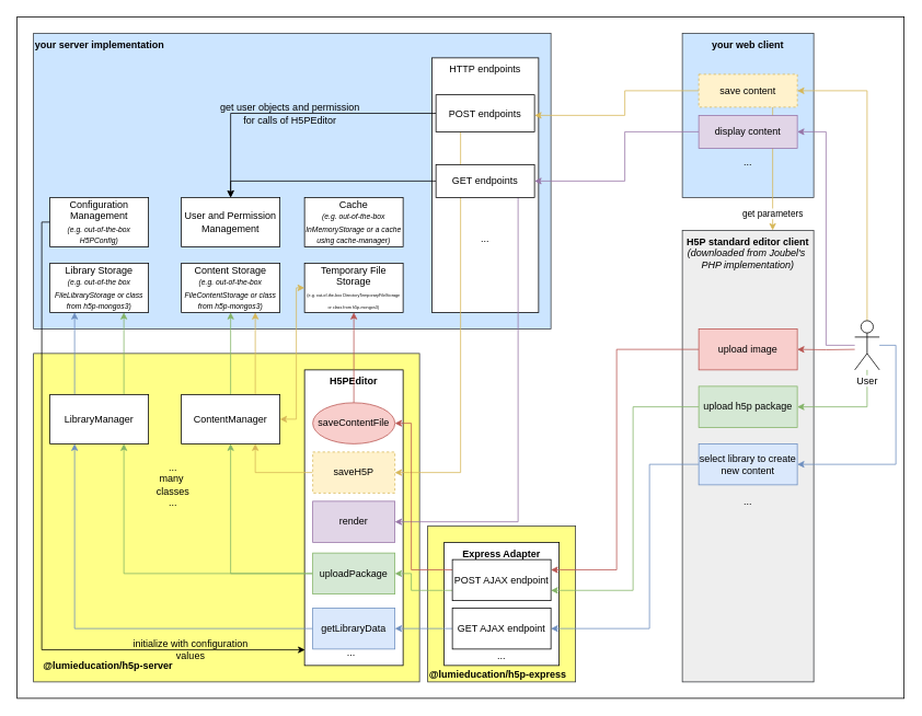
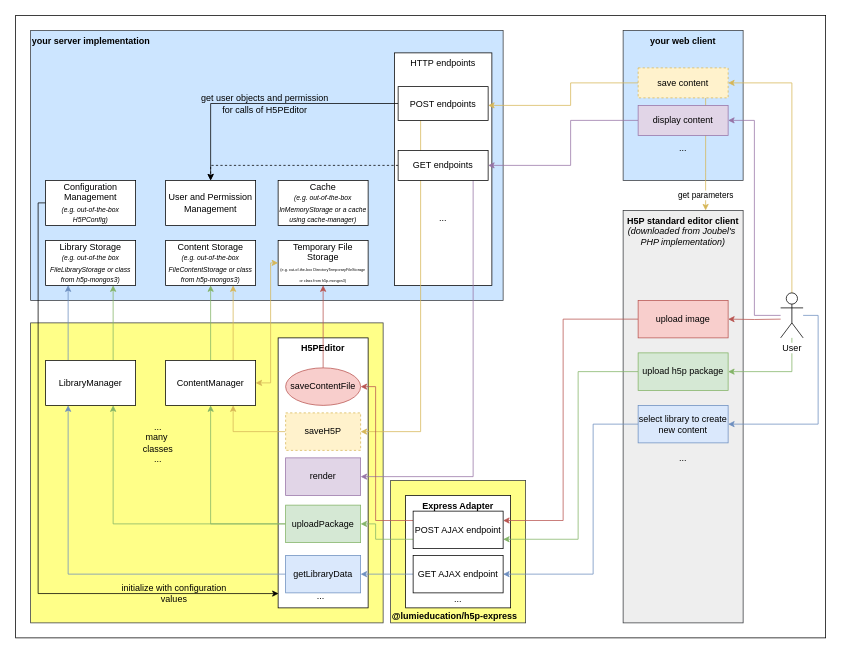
  <mxCell id="0" />
  <mxCell id="1" parent="0" />
  <mxCell id="2" value="" style="rounded=0;whiteSpace=wrap;html=1;labelBackgroundColor=none;align=center;" parent="1" vertex="1"><mxGeometry x="20" y="20" width="1080" height="830" as="geometry" /></mxCell>
  <mxCell id="3" value="&lt;b&gt;@lumieducation/h5p-express&lt;/b&gt;" style="rounded=0;whiteSpace=wrap;html=1;fillColor=#ffff88;strokeColor=#36393d;align=left;verticalAlign=bottom;" vertex="1" parent="1"><mxGeometry x="520" y="640" width="180" height="190" as="geometry" /></mxCell>
  <mxCell id="4" value="" style="rounded=0;whiteSpace=wrap;html=1;fillColor=#ffff88;strokeColor=#36393d;" parent="1" vertex="1"><mxGeometry x="40" y="430" width="470" height="400" as="geometry" /></mxCell>
  <mxCell id="5" value="&lt;b&gt;Express Adapter&lt;/b&gt;" style="rounded=0;whiteSpace=wrap;html=1;align=center;verticalAlign=top;" parent="1" vertex="1"><mxGeometry x="540" y="660" width="140" height="150" as="geometry" /></mxCell>
  <mxCell id="6" value="&lt;b&gt;H5P standard editor client&lt;/b&gt;&lt;br&gt;&lt;i&gt;(downloaded from Joubel's&amp;nbsp;&lt;br&gt;PHP implementation)&lt;/i&gt;" style="rounded=0;whiteSpace=wrap;html=1;align=center;verticalAlign=top;fillColor=#eeeeee;strokeColor=#36393d;" parent="1" vertex="1"><mxGeometry x="830" y="280" width="160" height="550" as="geometry" /></mxCell>
  <mxCell id="7" value="&lt;b&gt;your server implementation&lt;/b&gt;" style="rounded=0;whiteSpace=wrap;html=1;align=left;verticalAlign=top;fillColor=#cce5ff;strokeColor=#36393d;" parent="1" vertex="1"><mxGeometry x="40" y="40" width="630" height="360" as="geometry" /></mxCell>
- <mxCell id="8" value="&lt;b&gt;@lumieducation/h5p-server&lt;/b&gt;" style="text;html=1;strokeColor=none;fillColor=none;align=left;verticalAlign=middle;whiteSpace=wrap;rounded=0;" parent="1" vertex="1"><mxGeometry x="50" y="800" width="240" height="20" as="geometry" /></mxCell>
  <mxCell id="9" value="Library Storage&lt;br&gt;&lt;i&gt;&lt;font style=&quot;font-size: 9px&quot;&gt;(e.g. out-of-the box FileLibraryStorage or class from h5p-mongos3)&lt;/font&gt;&lt;/i&gt;" style="rounded=0;whiteSpace=wrap;html=1;" parent="1" vertex="1"><mxGeometry x="60" y="320" width="120" height="60" as="geometry" /></mxCell>
  <mxCell id="10" value="Content Storage&lt;br&gt;&lt;i&gt;&lt;font style=&quot;font-size: 9px&quot;&gt;(e.g. out-of-the-box FileContentStorage&amp;nbsp;&lt;/font&gt;&lt;/i&gt;&lt;i&gt;&lt;font style=&quot;font-size: 9px&quot;&gt;or class from h5p-mongos3)&lt;/font&gt;&lt;/i&gt;" style="rounded=0;whiteSpace=wrap;html=1;" parent="1" vertex="1"><mxGeometry x="220" y="320" width="120" height="60" as="geometry" /></mxCell>
  <mxCell id="11" value="Temporary File Storage &lt;br&gt;&lt;span style=&quot;line-height: 80%&quot;&gt;&lt;font style=&quot;font-size: 5px&quot;&gt;(e.g. out-of-the-box DirectoryTemporaryFileStorage or class from h5p-mongos3)&lt;/font&gt;&lt;/span&gt;" style="rounded=0;whiteSpace=wrap;html=1;" parent="1" vertex="1"><mxGeometry x="370" y="320" width="120" height="60" as="geometry" /></mxCell>
  <mxCell id="12" style="edgeStyle=orthogonalEdgeStyle;rounded=0;orthogonalLoop=1;jettySize=auto;html=1;entryX=0.005;entryY=0.947;entryDx=0;entryDy=0;entryPerimeter=0;startArrow=none;startFill=0;" parent="1" source="14" target="27" edge="1"><mxGeometry relative="1" as="geometry"><Array as="points"><mxPoint x="50" y="270" /><mxPoint x="50" y="791" /></Array></mxGeometry></mxCell>
  <mxCell id="13" value="initialize with configuration&lt;br&gt;values" style="text;html=1;resizable=0;points=[];align=center;verticalAlign=middle;labelBackgroundColor=none;" parent="12" vertex="1" connectable="0"><mxGeometry x="0.165" y="3" relative="1" as="geometry"><mxPoint x="177" y="34" as="offset" /></mxGeometry></mxCell>
  <mxCell id="14" value="Configuration Management&lt;br&gt;&lt;font style=&quot;font-size: 9px&quot;&gt;&lt;i&gt;(e.g. out-of-the-box H5PConfig)&lt;/i&gt;&lt;/font&gt;" style="rounded=0;whiteSpace=wrap;html=1;align=center;" parent="1" vertex="1"><mxGeometry x="60" y="240" width="120" height="60" as="geometry" /></mxCell>
  <mxCell id="15" value="User and Permission Management" style="rounded=0;whiteSpace=wrap;html=1;align=center;" parent="1" vertex="1"><mxGeometry x="220" y="240" width="120" height="60" as="geometry" /></mxCell>
  <mxCell id="16" value="Cache&lt;br&gt;&lt;font style=&quot;font-size: 9px&quot;&gt;&lt;i&gt;(e.g. out-of-the-box InMemoryStorage or a cache using cache-manager)&lt;/i&gt;&lt;/font&gt;" style="rounded=0;whiteSpace=wrap;html=1;align=center;" parent="1" vertex="1"><mxGeometry x="370" y="240" width="120" height="60" as="geometry" /></mxCell>
  <mxCell id="17" value="HTTP endpoints" style="rounded=0;whiteSpace=wrap;html=1;align=center;verticalAlign=top;" parent="1" vertex="1"><mxGeometry x="525" y="70" width="130" height="310" as="geometry" /></mxCell>
  <mxCell id="18" value="&lt;b&gt;your web client&lt;/b&gt;" style="rounded=0;whiteSpace=wrap;html=1;align=center;verticalAlign=top;fillColor=#cce5ff;strokeColor=#36393d;" parent="1" vertex="1"><mxGeometry x="830" y="40" width="160" height="200" as="geometry" /></mxCell>
  <mxCell id="19" style="edgeStyle=orthogonalEdgeStyle;rounded=0;orthogonalLoop=1;jettySize=auto;html=1;entryX=1;entryY=0.5;entryDx=0;entryDy=0;fillColor=#f8cecc;strokeColor=#b85450;" parent="1" target="26" edge="1"><mxGeometry relative="1" as="geometry"><mxPoint x="1040" y="425" as="sourcePoint" /></mxGeometry></mxCell>
  <mxCell id="20" style="edgeStyle=orthogonalEdgeStyle;rounded=0;orthogonalLoop=1;jettySize=auto;html=1;entryX=1;entryY=0.5;entryDx=0;entryDy=0;fillColor=#fff2cc;strokeColor=#d6b656;exitX=0.5;exitY=0;exitDx=0;exitDy=0;exitPerimeter=0;" parent="1" source="24" target="41" edge="1"><mxGeometry relative="1" as="geometry" /></mxCell>
  <mxCell id="21" style="edgeStyle=orthogonalEdgeStyle;rounded=0;orthogonalLoop=1;jettySize=auto;html=1;entryX=1;entryY=0.5;entryDx=0;entryDy=0;startArrow=none;startFill=0;fillColor=#d5e8d4;strokeColor=#82b366;" parent="1" source="24" target="43" edge="1"><mxGeometry relative="1" as="geometry"><Array as="points"><mxPoint x="1055" y="495" /></Array></mxGeometry></mxCell>
  <mxCell id="22" style="edgeStyle=orthogonalEdgeStyle;rounded=0;orthogonalLoop=1;jettySize=auto;html=1;entryX=1;entryY=0.5;entryDx=0;entryDy=0;startArrow=none;startFill=0;fillColor=#dae8fc;strokeColor=#6c8ebf;" parent="1" source="24" target="51" edge="1"><mxGeometry relative="1" as="geometry"><Array as="points"><mxPoint x="1090" y="420" /><mxPoint x="1090" y="565" /></Array></mxGeometry></mxCell>
  <mxCell id="23" style="edgeStyle=orthogonalEdgeStyle;rounded=0;orthogonalLoop=1;jettySize=auto;html=1;entryX=1;entryY=0.5;entryDx=0;entryDy=0;startArrow=none;startFill=0;endArrow=classic;endFill=1;fillColor=#e1d5e7;strokeColor=#9673a6;" parent="1" source="24" target="55" edge="1"><mxGeometry relative="1" as="geometry" /></mxCell>
  <mxCell id="24" value="User" style="shape=umlActor;verticalLabelPosition=bottom;labelBackgroundColor=#ffffff;verticalAlign=top;html=1;outlineConnect=0;align=center;" parent="1" vertex="1"><mxGeometry x="1040" y="390" width="30" height="60" as="geometry" /></mxCell>
  <mxCell id="25" style="edgeStyle=orthogonalEdgeStyle;rounded=0;orthogonalLoop=1;jettySize=auto;html=1;exitX=0;exitY=0.5;exitDx=0;exitDy=0;fillColor=#f8cecc;strokeColor=#b85450;entryX=1;entryY=0.25;entryDx=0;entryDy=0;" parent="1" source="26" target="68" edge="1"><mxGeometry relative="1" as="geometry"><mxPoint x="640" y="693" as="targetPoint" /><Array as="points"><mxPoint x="750" y="425" /><mxPoint x="750" y="693" /></Array></mxGeometry></mxCell>
  <mxCell id="26" value="upload image" style="rounded=0;whiteSpace=wrap;html=1;align=center;fillColor=#f8cecc;strokeColor=#b85450;" parent="1" vertex="1"><mxGeometry x="850" y="400" width="120" height="50" as="geometry" /></mxCell>
  <mxCell id="27" value="&lt;b&gt;H5PEditor&lt;/b&gt;" style="rounded=0;whiteSpace=wrap;html=1;align=center;verticalAlign=top;" parent="1" vertex="1"><mxGeometry x="370" y="450" width="120" height="360" as="geometry" /></mxCell>
  <mxCell id="28" style="edgeStyle=orthogonalEdgeStyle;rounded=0;orthogonalLoop=1;jettySize=auto;html=1;entryX=0.5;entryY=1;entryDx=0;entryDy=0;fillColor=#f8cecc;strokeColor=#b85450;" parent="1" source="29" target="11" edge="1"><mxGeometry relative="1" as="geometry" /></mxCell>
  <mxCell id="29" value="saveContentFile" style="ellipse;whiteSpace=wrap;html=1;align=center;fillColor=#f8cecc;strokeColor=#b85450;" parent="1" vertex="1"><mxGeometry x="380" y="490" width="100" height="50" as="geometry" /></mxCell>
  <mxCell id="30" style="edgeStyle=orthogonalEdgeStyle;rounded=0;orthogonalLoop=1;jettySize=auto;html=1;exitX=0.25;exitY=1;exitDx=0;exitDy=0;entryX=1;entryY=0.5;entryDx=0;entryDy=0;fillColor=#fff2cc;strokeColor=#d6b656;" parent="1" source="60" target="38" edge="1"><mxGeometry relative="1" as="geometry"><Array as="points"><mxPoint x="560" y="575" /></Array></mxGeometry></mxCell>
  <mxCell id="31" style="edgeStyle=orthogonalEdgeStyle;rounded=0;orthogonalLoop=1;jettySize=auto;html=1;startArrow=none;startFill=0;" parent="1" source="60" target="15" edge="1"><mxGeometry relative="1" as="geometry" /></mxCell>
  <mxCell id="32" value="get user objects and permission &lt;br&gt;for calls of H5PEditor" style="text;html=1;resizable=0;points=[];align=center;verticalAlign=middle;labelBackgroundColor=none;" parent="31" vertex="1" connectable="0"><mxGeometry x="0.252" y="-3" relative="1" as="geometry"><mxPoint x="42" y="3" as="offset" /></mxGeometry></mxCell>
  <mxCell id="33" style="edgeStyle=orthogonalEdgeStyle;rounded=0;orthogonalLoop=1;jettySize=auto;html=1;entryX=0.75;entryY=1;entryDx=0;entryDy=0;exitX=0.75;exitY=0;exitDx=0;exitDy=0;fillColor=#fff2cc;strokeColor=#d6b656;" parent="1" source="36" target="10" edge="1"><mxGeometry relative="1" as="geometry" /></mxCell>
  <mxCell id="34" style="edgeStyle=orthogonalEdgeStyle;rounded=0;orthogonalLoop=1;jettySize=auto;html=1;entryX=0;entryY=0.5;entryDx=0;entryDy=0;fillColor=#fff2cc;strokeColor=#d6b656;startArrow=classic;startFill=1;" parent="1" source="36" target="11" edge="1"><mxGeometry relative="1" as="geometry"><Array as="points"><mxPoint x="360" y="510" /><mxPoint x="360" y="350" /></Array></mxGeometry></mxCell>
  <mxCell id="35" style="edgeStyle=orthogonalEdgeStyle;rounded=0;orthogonalLoop=1;jettySize=auto;html=1;entryX=0.5;entryY=1;entryDx=0;entryDy=0;startArrow=none;startFill=0;fillColor=#d5e8d4;strokeColor=#82b366;" parent="1" source="36" target="10" edge="1"><mxGeometry relative="1" as="geometry" /></mxCell>
  <mxCell id="36" value="ContentManager" style="rounded=0;whiteSpace=wrap;html=1;align=center;" parent="1" vertex="1"><mxGeometry x="220" y="480" width="120" height="60" as="geometry" /></mxCell>
  <mxCell id="37" style="edgeStyle=orthogonalEdgeStyle;rounded=0;orthogonalLoop=1;jettySize=auto;html=1;fillColor=#fff2cc;strokeColor=#d6b656;" parent="1" source="38" edge="1"><mxGeometry relative="1" as="geometry"><mxPoint x="310" y="540" as="targetPoint" /><Array as="points"><mxPoint x="310" y="575" /><mxPoint x="310" y="540" /></Array></mxGeometry></mxCell>
  <mxCell id="38" value="saveH5P" style="rounded=0;whiteSpace=wrap;html=1;align=center;fillColor=#fff2cc;strokeColor=#d6b656;dashed=1;" parent="1" vertex="1"><mxGeometry x="380" y="550" width="100" height="50" as="geometry" /></mxCell>
  <mxCell id="39" style="edgeStyle=orthogonalEdgeStyle;rounded=0;orthogonalLoop=1;jettySize=auto;html=1;fillColor=#fff2cc;strokeColor=#d6b656;" parent="1" source="41" target="60" edge="1"><mxGeometry relative="1" as="geometry"><Array as="points"><mxPoint x="760" y="110" /><mxPoint x="760" y="140" /></Array></mxGeometry></mxCell>
  <mxCell id="40" value="get parameters" style="edgeStyle=orthogonalEdgeStyle;rounded=0;orthogonalLoop=1;jettySize=auto;html=1;fillColor=#fff2cc;strokeColor=#d6b656;startArrow=none;startFill=0;" parent="1" source="41" target="6" edge="1"><mxGeometry x="0.733" relative="1" as="geometry"><Array as="points"><mxPoint x="940" y="230" /><mxPoint x="940" y="230" /></Array><mxPoint as="offset" /></mxGeometry></mxCell>
  <mxCell id="41" value="save content" style="rounded=0;whiteSpace=wrap;html=1;align=center;fillColor=#fff2cc;strokeColor=#d6b656;dashed=1;" parent="1" vertex="1"><mxGeometry x="850" y="90" width="120" height="40" as="geometry" /></mxCell>
  <mxCell id="42" style="edgeStyle=orthogonalEdgeStyle;rounded=0;orthogonalLoop=1;jettySize=auto;html=1;entryX=1;entryY=0.75;entryDx=0;entryDy=0;startArrow=none;startFill=0;fillColor=#d5e8d4;strokeColor=#82b366;" parent="1" source="43" target="68" edge="1"><mxGeometry relative="1" as="geometry"><Array as="points"><mxPoint x="770" y="495" /><mxPoint x="770" y="718" /></Array></mxGeometry></mxCell>
  <mxCell id="43" value="upload h5p package" style="rounded=0;whiteSpace=wrap;html=1;align=center;fillColor=#d5e8d4;strokeColor=#82b366;" parent="1" vertex="1"><mxGeometry x="850" y="470" width="120" height="50" as="geometry" /></mxCell>
  <mxCell id="44" style="edgeStyle=orthogonalEdgeStyle;rounded=0;orthogonalLoop=1;jettySize=auto;html=1;entryX=0.75;entryY=1;entryDx=0;entryDy=0;startArrow=none;startFill=0;fillColor=#d5e8d4;strokeColor=#82b366;" parent="1" source="46" target="49" edge="1"><mxGeometry relative="1" as="geometry" /></mxCell>
  <mxCell id="45" style="edgeStyle=orthogonalEdgeStyle;rounded=0;orthogonalLoop=1;jettySize=auto;html=1;entryX=0.5;entryY=1;entryDx=0;entryDy=0;startArrow=none;startFill=0;fillColor=#d5e8d4;strokeColor=#82b366;exitX=0;exitY=0.5;exitDx=0;exitDy=0;" parent="1" source="46" target="36" edge="1"><mxGeometry relative="1" as="geometry"><Array as="points"><mxPoint x="280" y="698" /></Array></mxGeometry></mxCell>
  <mxCell id="46" value="uploadPackage" style="rounded=0;whiteSpace=wrap;html=1;align=center;fillColor=#d5e8d4;strokeColor=#82b366;" parent="1" vertex="1"><mxGeometry x="380" y="673" width="100" height="50" as="geometry" /></mxCell>
  <mxCell id="47" style="edgeStyle=orthogonalEdgeStyle;rounded=0;orthogonalLoop=1;jettySize=auto;html=1;startArrow=none;startFill=0;fillColor=#d5e8d4;strokeColor=#82b366;" parent="1" source="49" edge="1"><mxGeometry relative="1" as="geometry"><mxPoint x="150" y="380" as="targetPoint" /><Array as="points"><mxPoint x="150" y="380" /></Array></mxGeometry></mxCell>
  <mxCell id="48" style="edgeStyle=orthogonalEdgeStyle;rounded=0;orthogonalLoop=1;jettySize=auto;html=1;startArrow=none;startFill=0;fillColor=#dae8fc;strokeColor=#6c8ebf;" parent="1" source="49" target="9" edge="1"><mxGeometry relative="1" as="geometry"><Array as="points"><mxPoint x="90" y="470" /><mxPoint x="90" y="470" /></Array></mxGeometry></mxCell>
  <mxCell id="49" value="LibraryManager" style="rounded=0;whiteSpace=wrap;html=1;align=center;" parent="1" vertex="1"><mxGeometry x="60" y="480" width="120" height="60" as="geometry" /></mxCell>
  <mxCell id="50" style="edgeStyle=orthogonalEdgeStyle;rounded=0;orthogonalLoop=1;jettySize=auto;html=1;entryX=1;entryY=0.5;entryDx=0;entryDy=0;startArrow=none;startFill=0;fillColor=#dae8fc;strokeColor=#6c8ebf;" parent="1" source="51" target="70" edge="1"><mxGeometry relative="1" as="geometry"><Array as="points"><mxPoint x="790" y="565" /><mxPoint x="790" y="765" /></Array><mxPoint x="650" y="265" as="targetPoint" /></mxGeometry></mxCell>
  <mxCell id="51" value="select library to create new content" style="rounded=0;whiteSpace=wrap;html=1;align=center;fillColor=#dae8fc;strokeColor=#6c8ebf;" parent="1" vertex="1"><mxGeometry x="850" y="540" width="120" height="50" as="geometry" /></mxCell>
  <mxCell id="52" style="edgeStyle=orthogonalEdgeStyle;rounded=0;orthogonalLoop=1;jettySize=auto;html=1;entryX=0.25;entryY=1;entryDx=0;entryDy=0;startArrow=none;startFill=0;fillColor=#dae8fc;strokeColor=#6c8ebf;" parent="1" source="53" target="49" edge="1"><mxGeometry relative="1" as="geometry" /></mxCell>
  <mxCell id="53" value="getLibraryData" style="rounded=0;whiteSpace=wrap;html=1;align=center;fillColor=#dae8fc;strokeColor=#6c8ebf;" parent="1" vertex="1"><mxGeometry x="380" y="740" width="100" height="50" as="geometry" /></mxCell>
  <mxCell id="54" style="edgeStyle=orthogonalEdgeStyle;rounded=0;orthogonalLoop=1;jettySize=auto;html=1;entryX=1;entryY=0.5;entryDx=0;entryDy=0;startArrow=none;startFill=0;endArrow=classic;endFill=1;fillColor=#e1d5e7;strokeColor=#9673a6;exitX=0;exitY=0.5;exitDx=0;exitDy=0;" parent="1" source="55" target="58" edge="1"><mxGeometry relative="1" as="geometry"><Array as="points"><mxPoint x="760" y="160" /><mxPoint x="760" y="220" /></Array></mxGeometry></mxCell>
  <mxCell id="55" value="display content" style="rounded=0;whiteSpace=wrap;html=1;align=center;fillColor=#e1d5e7;strokeColor=#9673a6;" parent="1" vertex="1"><mxGeometry x="850" y="140" width="120" height="40" as="geometry" /></mxCell>
  <mxCell id="56" style="edgeStyle=orthogonalEdgeStyle;rounded=0;orthogonalLoop=1;jettySize=auto;html=1;entryX=1;entryY=0.5;entryDx=0;entryDy=0;startArrow=none;startFill=0;endArrow=classic;endFill=1;fillColor=#e1d5e7;strokeColor=#9673a6;" parent="1" source="58" target="59" edge="1"><mxGeometry relative="1" as="geometry"><Array as="points"><mxPoint x="630" y="635" /></Array></mxGeometry></mxCell>
- <mxCell id="57" style="edgeStyle=orthogonalEdgeStyle;rounded=0;orthogonalLoop=1;jettySize=auto;html=1;exitX=0;exitY=0.5;exitDx=0;exitDy=0;entryX=0.5;entryY=0;entryDx=0;entryDy=0;" parent="1" source="58" target="15" edge="1"><mxGeometry relative="1" as="geometry" /></mxCell>
+ <mxCell id="57" style="edgeStyle=orthogonalEdgeStyle;rounded=0;orthogonalLoop=1;jettySize=auto;html=1;exitX=0;exitY=0.5;exitDx=0;exitDy=0;entryX=0.5;entryY=0;entryDx=0;entryDy=0;dashed=1;" parent="1" source="58" target="15" edge="1"><mxGeometry relative="1" as="geometry" /></mxCell>
  <mxCell id="58" value="GET endpoints" style="rounded=0;whiteSpace=wrap;html=1;align=center;" parent="1" vertex="1"><mxGeometry x="530" y="200" width="120" height="40" as="geometry" /></mxCell>
  <mxCell id="59" value="render" style="rounded=0;whiteSpace=wrap;html=1;align=center;fillColor=#e1d5e7;strokeColor=#9673a6;" parent="1" vertex="1"><mxGeometry x="380" y="610" width="100" height="50" as="geometry" /></mxCell>
  <mxCell id="60" value="POST endpoints" style="rounded=0;whiteSpace=wrap;html=1;align=center;" parent="1" vertex="1"><mxGeometry x="530" y="115" width="120" height="45" as="geometry" /></mxCell>
  <mxCell id="61" value="..." style="text;html=1;strokeColor=none;fillColor=none;align=center;verticalAlign=middle;whiteSpace=wrap;rounded=0;" parent="1" vertex="1"><mxGeometry x="890" y="600" width="40" height="20" as="geometry" /></mxCell>
  <mxCell id="62" value="..." style="text;html=1;strokeColor=none;fillColor=none;align=center;verticalAlign=middle;whiteSpace=wrap;rounded=0;" parent="1" vertex="1"><mxGeometry x="570" y="280" width="40" height="20" as="geometry" /></mxCell>
  <mxCell id="63" value="..." style="text;html=1;strokeColor=none;fillColor=none;align=center;verticalAlign=middle;whiteSpace=wrap;rounded=0;" parent="1" vertex="1"><mxGeometry x="407" y="785" width="40" height="20" as="geometry" /></mxCell>
  <mxCell id="64" value="... many&amp;nbsp; classes ..." style="text;html=1;strokeColor=none;fillColor=none;align=center;verticalAlign=middle;whiteSpace=wrap;rounded=0;labelBackgroundColor=none;" parent="1" vertex="1"><mxGeometry x="190" y="580" width="40" height="20" as="geometry" /></mxCell>
  <mxCell id="65" value="..." style="text;html=1;strokeColor=none;fillColor=none;align=center;verticalAlign=middle;whiteSpace=wrap;rounded=0;" parent="1" vertex="1"><mxGeometry x="890" y="187" width="40" height="20" as="geometry" /></mxCell>
  <mxCell id="66" style="edgeStyle=orthogonalEdgeStyle;rounded=0;orthogonalLoop=1;jettySize=auto;html=1;exitX=0;exitY=0.75;exitDx=0;exitDy=0;entryX=1;entryY=0.5;entryDx=0;entryDy=0;fillColor=#d5e8d4;strokeColor=#82b366;" parent="1" source="68" target="46" edge="1"><mxGeometry relative="1" as="geometry"><Array as="points"><mxPoint x="500" y="718" /><mxPoint x="500" y="698" /></Array></mxGeometry></mxCell>
  <mxCell id="67" style="edgeStyle=orthogonalEdgeStyle;rounded=0;orthogonalLoop=1;jettySize=auto;html=1;exitX=0;exitY=0.25;exitDx=0;exitDy=0;entryX=1;entryY=0.5;entryDx=0;entryDy=0;fillColor=#f8cecc;strokeColor=#b85450;" parent="1" source="68" target="29" edge="1"><mxGeometry relative="1" as="geometry"><Array as="points"><mxPoint x="500" y="693" /><mxPoint x="500" y="515" /></Array></mxGeometry></mxCell>
  <mxCell id="68" value="POST AJAX endpoint" style="rounded=0;whiteSpace=wrap;html=1;" parent="1" vertex="1"><mxGeometry x="550" y="681" width="120" height="50" as="geometry" /></mxCell>
  <mxCell id="69" style="edgeStyle=orthogonalEdgeStyle;rounded=0;orthogonalLoop=1;jettySize=auto;html=1;exitX=0;exitY=0.5;exitDx=0;exitDy=0;entryX=1;entryY=0.5;entryDx=0;entryDy=0;fillColor=#dae8fc;strokeColor=#6c8ebf;" parent="1" source="70" target="53" edge="1"><mxGeometry relative="1" as="geometry" /></mxCell>
  <mxCell id="70" value="GET AJAX endpoint" style="rounded=0;whiteSpace=wrap;html=1;" parent="1" vertex="1"><mxGeometry x="550" y="740" width="120" height="50" as="geometry" /></mxCell>
  <mxCell id="71" value="..." style="text;html=1;strokeColor=none;fillColor=none;align=center;verticalAlign=middle;whiteSpace=wrap;rounded=0;" parent="1" vertex="1"><mxGeometry x="590" y="788" width="40" height="20" as="geometry" /></mxCell>
